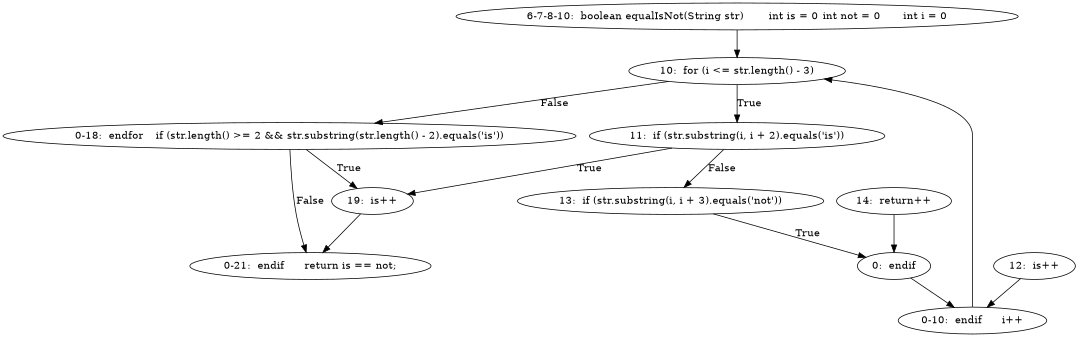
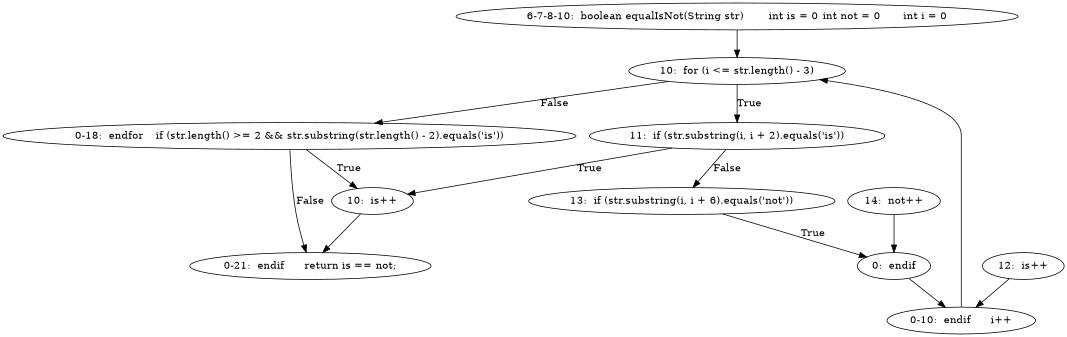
  digraph {
    n1 [label="6-7-8-10:  boolean equalIsNot(String str)	int is = 0	int not = 0	int i = 0"]
    n2 [label="10:  for (i <= str.length() - 3)"]
    n3 [label="0-18:  endfor	if (str.length() >= 2 && str.substring(str.length() - 2).equals('is'))"]
    n4 [label="11:  if (str.substring(i, i + 2).equals('is'))"]
-   n5 [label="19:  is++"]
+   n5 [label="10:  is++"]
    n6 [label="0-21:  endif	return is == not;"]
-   n7 [label="13:  if (str.substring(i, i + 3).equals('not'))"]
+   n7 [label="13:  if (str.substring(i, i + 6).equals('not'))"]
    n8 [label="12:  is++"]
    n9 [label="0-10:  endif	i++"]
    n10 [label="0:  endif"]
-   n11 [label="14:  return++"]
+   n11 [label="14:  not++"]
    n1 -> n2
    n2 -> n3 [label=False]
    n2 -> n4 [label=True]
    n3 -> n5 [label=True]
    n3 -> n6 [label=False]
    n4 -> n5 [label=True]
    n4 -> n7 [label=False]
    n5 -> n6
    n7 -> n10 [label=True]
    n8 -> n9
    n9 -> n2
    n10 -> n9
    n11 -> n10
  }
